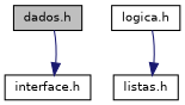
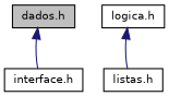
  digraph {
    node [color=black fillcolor=white fontname=Helvetica fontsize=10 shape=record style=filled]
    edge [color=midnightblue dir=back fontname=Helvetica fontsize=10 labelfontname=Helvetica labelfontsize=10 style=solid]
    n1 [fillcolor=grey75 fontcolor=black height=0.2 label="dados.h" width=0.4]
    n2 [height=0.2 label="interface.h" width=0.4]
    n3 [height=0.2 label="logica.h" width=0.4]
    n4 [height=0.2 label="listas.h" width=0.4]
-   n2 -> n1
-   n4 -> n3
+   n1 -> n2
+   n3 -> n4
  }
